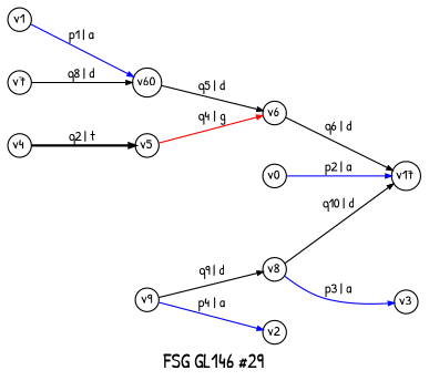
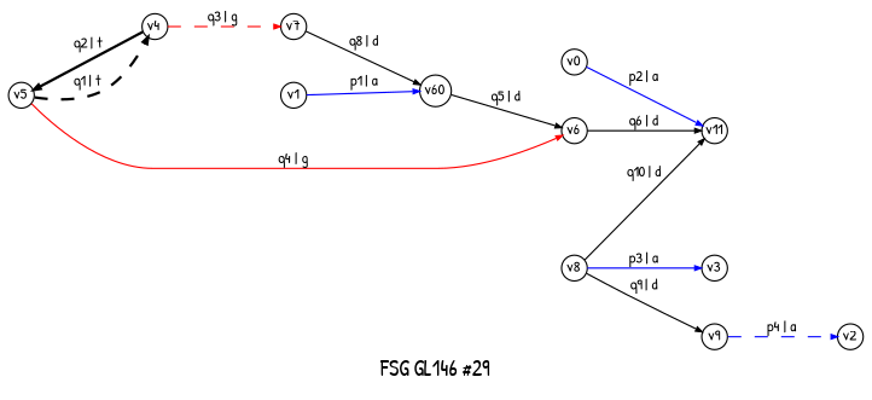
  digraph {
    fontname="Patrick Hand"
    fontsize=10
    label="FSG GL146 #29"
    noverlap=scale
    rankdir=LR
    node [fontname="Patrick Hand" fontsize=7 margin=0 penwidth=0.6 shape=circle]
    edge [arrowsize=0.3 color=black fontname="Patrick Hand" fontsize=7 penwidth=0.6 style=solid]
    v1 [height=0.01]
    n2 [height=0.01 label=v60]
    v6 [height=0.01]
-   v11 [height=0.01 label=v17]
+   v11 [height=0.01]
    v0 [height=0.01]
    v8 [height=0.01]
    v3 [height=0.01]
    v9 [height=0.01]
    v2 [height=0.01]
    v7 [height=0.01]
    v5 [height=0.01]
    v4 [height=0.01]
    v1 -> n2 [color=blue label="p1 | a"]
    n2 -> v6 [label="q5 | d"]
    v6 -> v11 [label="q6 | d"]
    v0 -> v11 [color=blue label="p2 | a"]
    v8 -> v11 [label="q10 | d"]
    v8 -> v3 [color=blue label="p3 | a"]
-   v9 -> v8 [label="q9 | d"]
-   v9 -> v2 [color=blue label="p4 | a"]
+   v8 -> v9 [label="q9 | d"]
+   v9 -> v2 [color=blue label="p4 | a" style=dashed]
    v7 -> n2 [label="q8 | d"]
    v5 -> v6 [color=red label="q4 | g"]
+   v5 -> v4 [label="q1 | t" penwidth=1.2 style=dashed]
+   v4 -> v7 [color=red label="q3 | g" style=dashed]
    v4 -> v5 [label="q2 | t" penwidth=1.2]
  }
